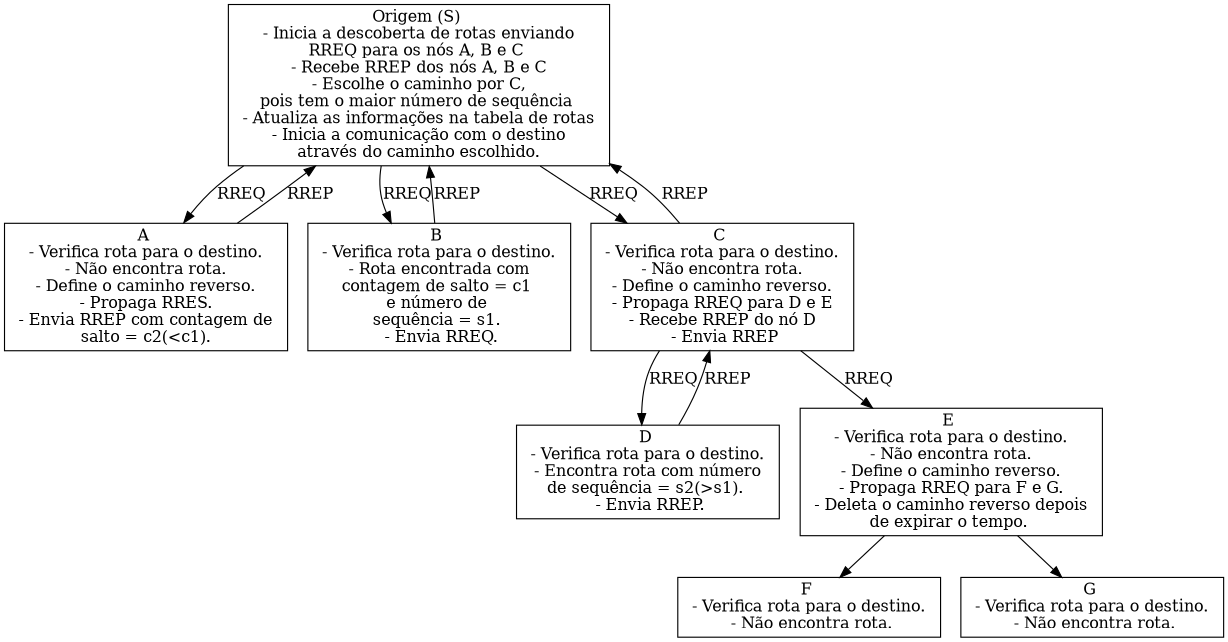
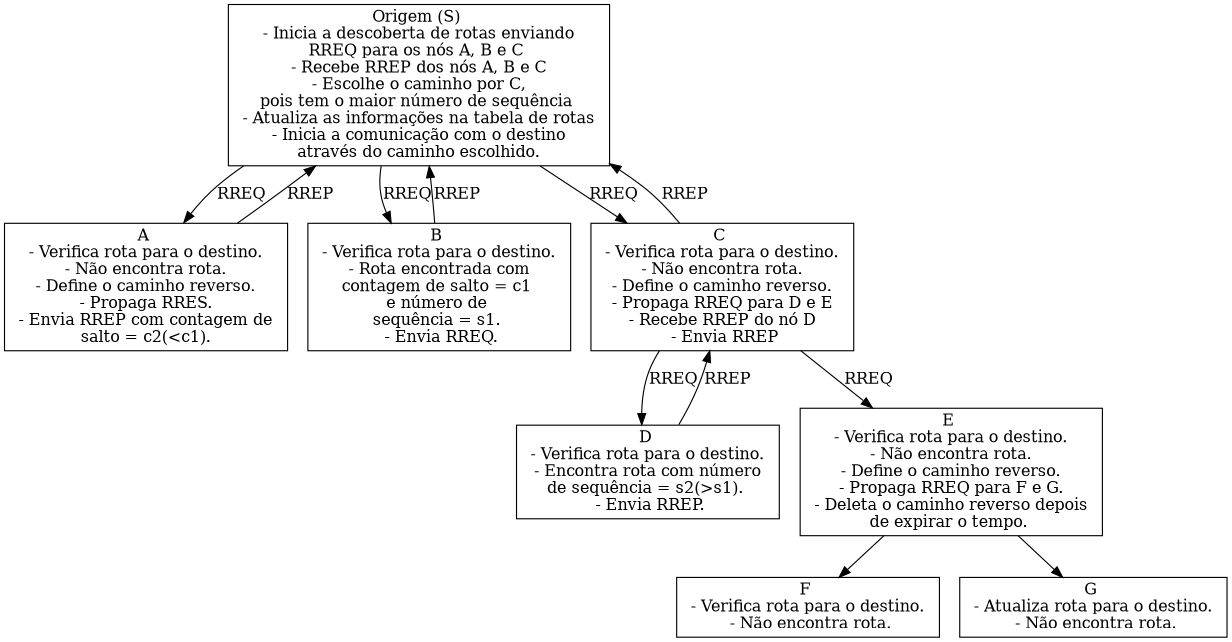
  digraph {
    node [shape=box]
    n1 [label="Origem (S) \n - Inicia a descoberta de rotas enviando \nRREQ para os nós A, B e C \n - Recebe RREP dos nós A, B e C \n - Escolhe o caminho por C, \npois tem o maior número de sequência \n - Atualiza as informações na tabela de rotas \n - Inicia a comunicação com o destino \natravés do caminho escolhido."]
    n2 [label="A \n - Verifica rota para o destino. \n - Não encontra rota. \n - Define o caminho reverso. \n - Propaga RRES. \n - Envia RREP com contagem de \nsalto = c2(<c1)."]
    n3 [label="B \n - Verifica rota para o destino. \n - Rota encontrada com \ncontagem de salto = c1 \ne número de \nsequência = s1. \n - Envia RREQ."]
    n4 [label="C \n - Verifica rota para o destino. \n - Não encontra rota. \n - Define o caminho reverso. \n - Propaga RREQ para D e E \n - Recebe RREP do nó D \n - Envia RREP"]
    n5 [label="D \n - Verifica rota para o destino. \n - Encontra rota com número \nde sequência = s2(>s1). \n - Envia RREP."]
    n6 [label="E \n - Verifica rota para o destino. \n - Não encontra rota. \n - Define o caminho reverso. \n - Propaga RREQ para F e G. \n - Deleta o caminho reverso depois \nde expirar o tempo. "]
    n7 [label="F \n - Verifica rota para o destino. \n - Não encontra rota."]
-   n8 [label="G \n - Verifica rota para o destino. \n - Não encontra rota."]
+   n8 [label="G \n - Atualiza rota para o destino. \n - Não encontra rota."]
    n1 -> n2 [label=RREQ]
    n1 -> n3 [label=RREQ]
    n1 -> n4 [label=RREQ]
    n2 -> n1 [label=RREP]
    n3 -> n1 [label=RREP]
    n4 -> n1 [label=RREP]
    n4 -> n5 [label=RREQ]
    n4 -> n6 [label=RREQ]
    n5 -> n4 [label=RREP]
    n6 -> n7
    n6 -> n8
  }
